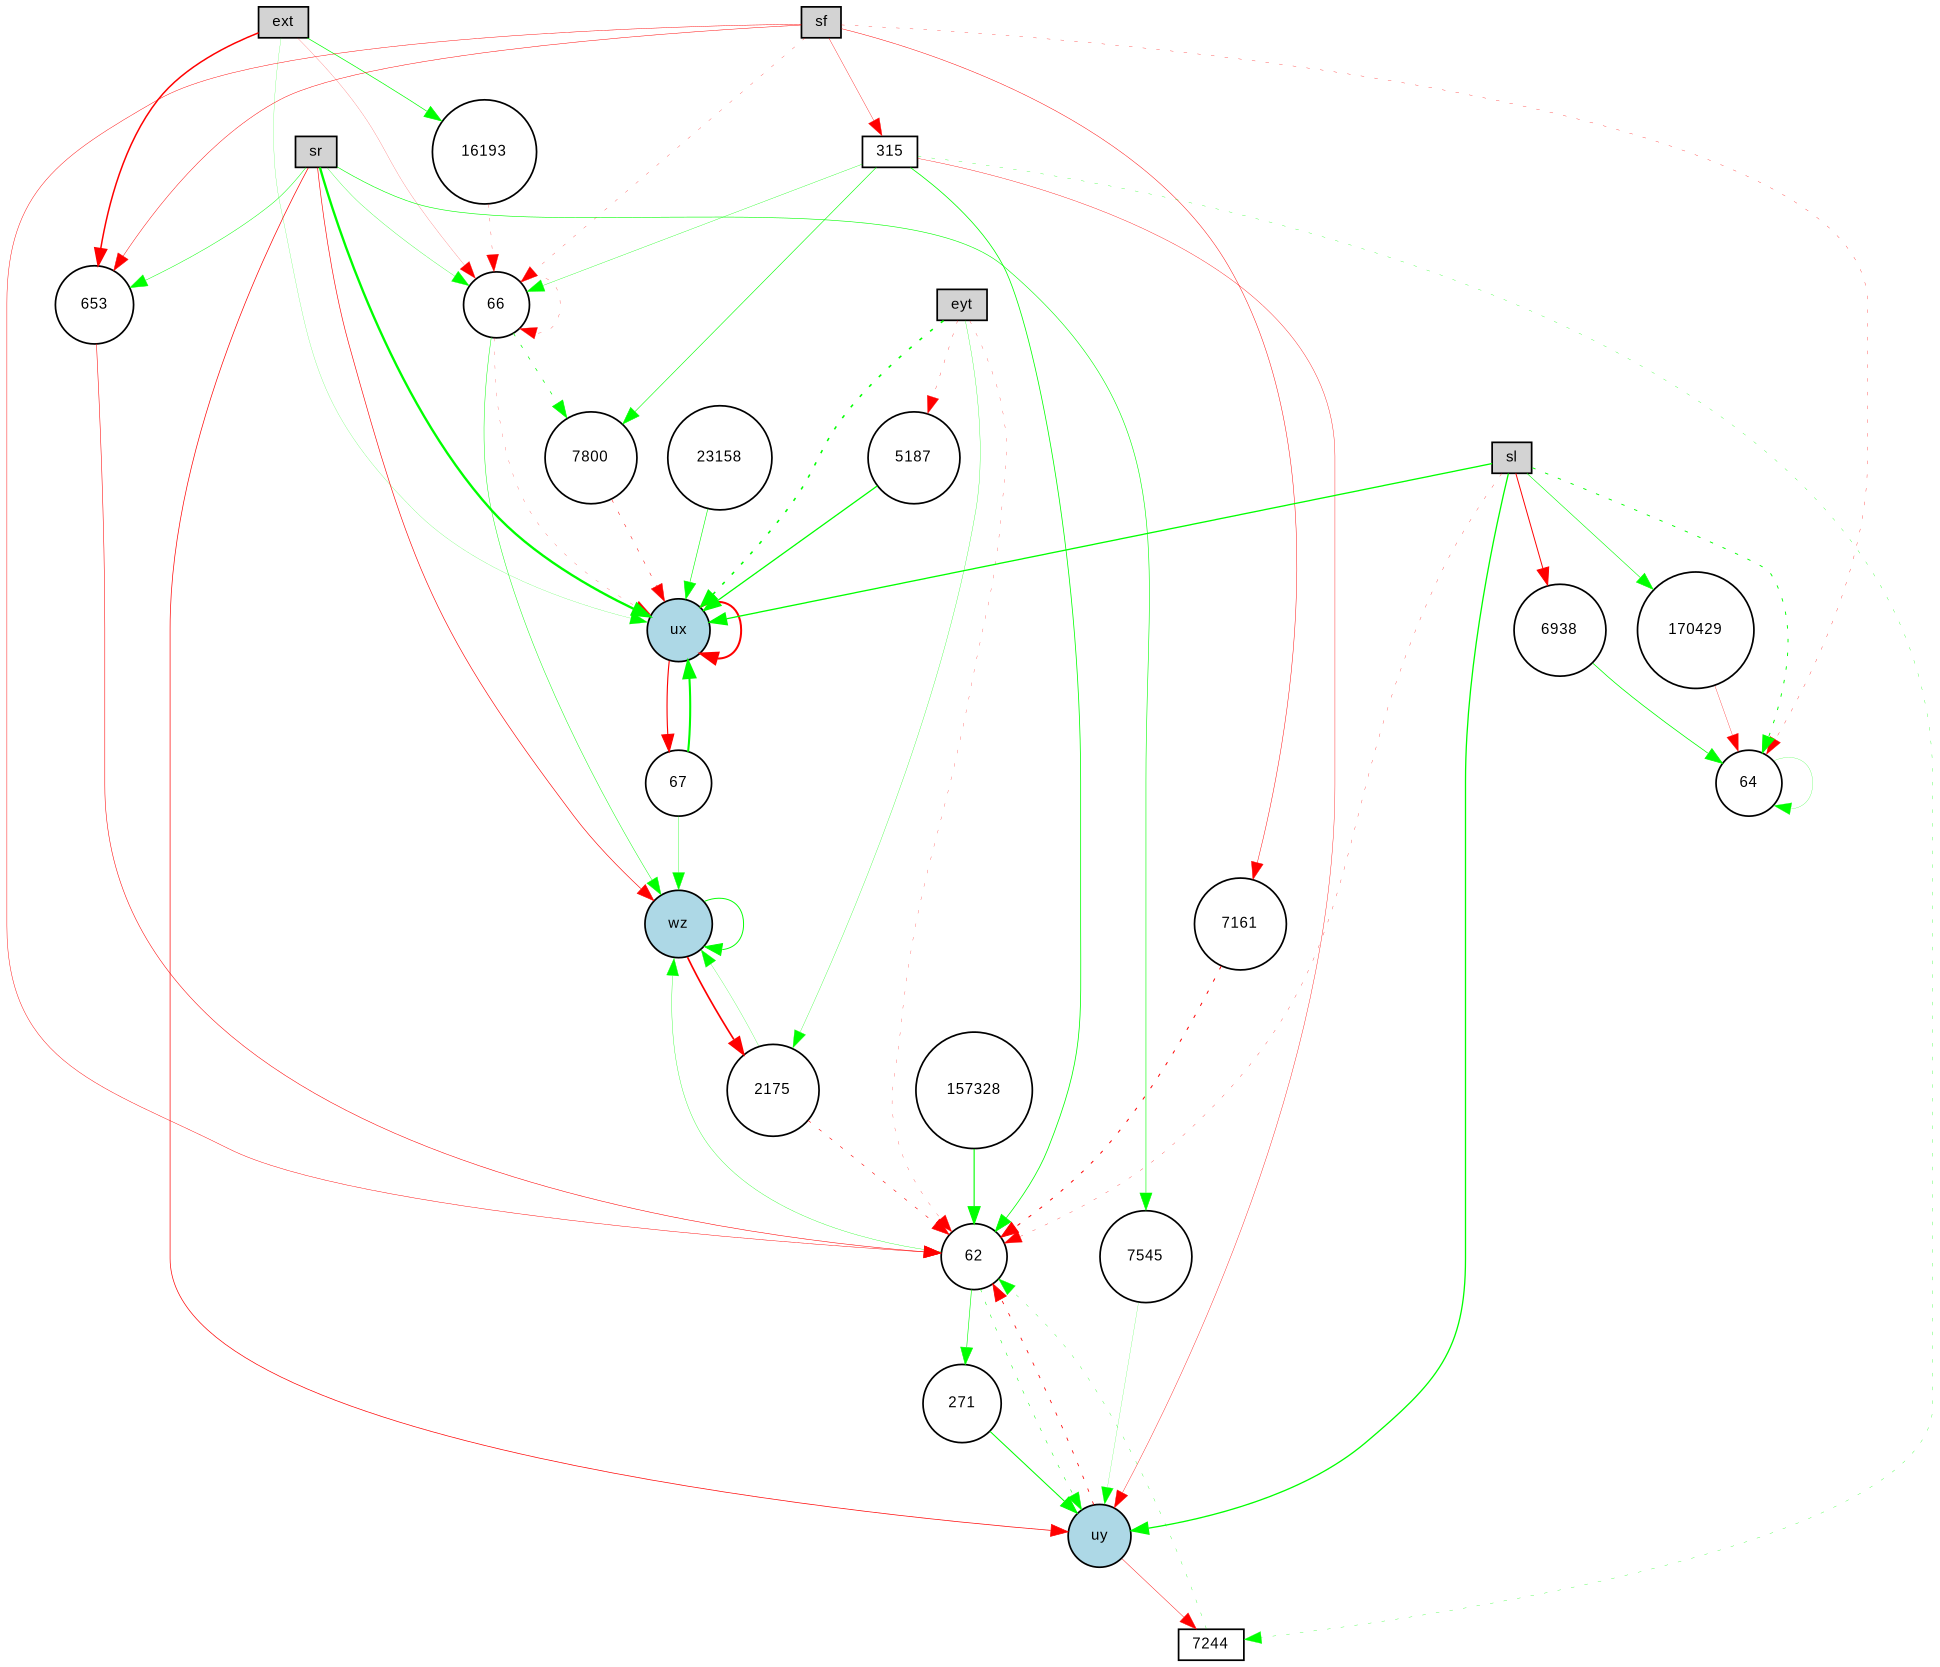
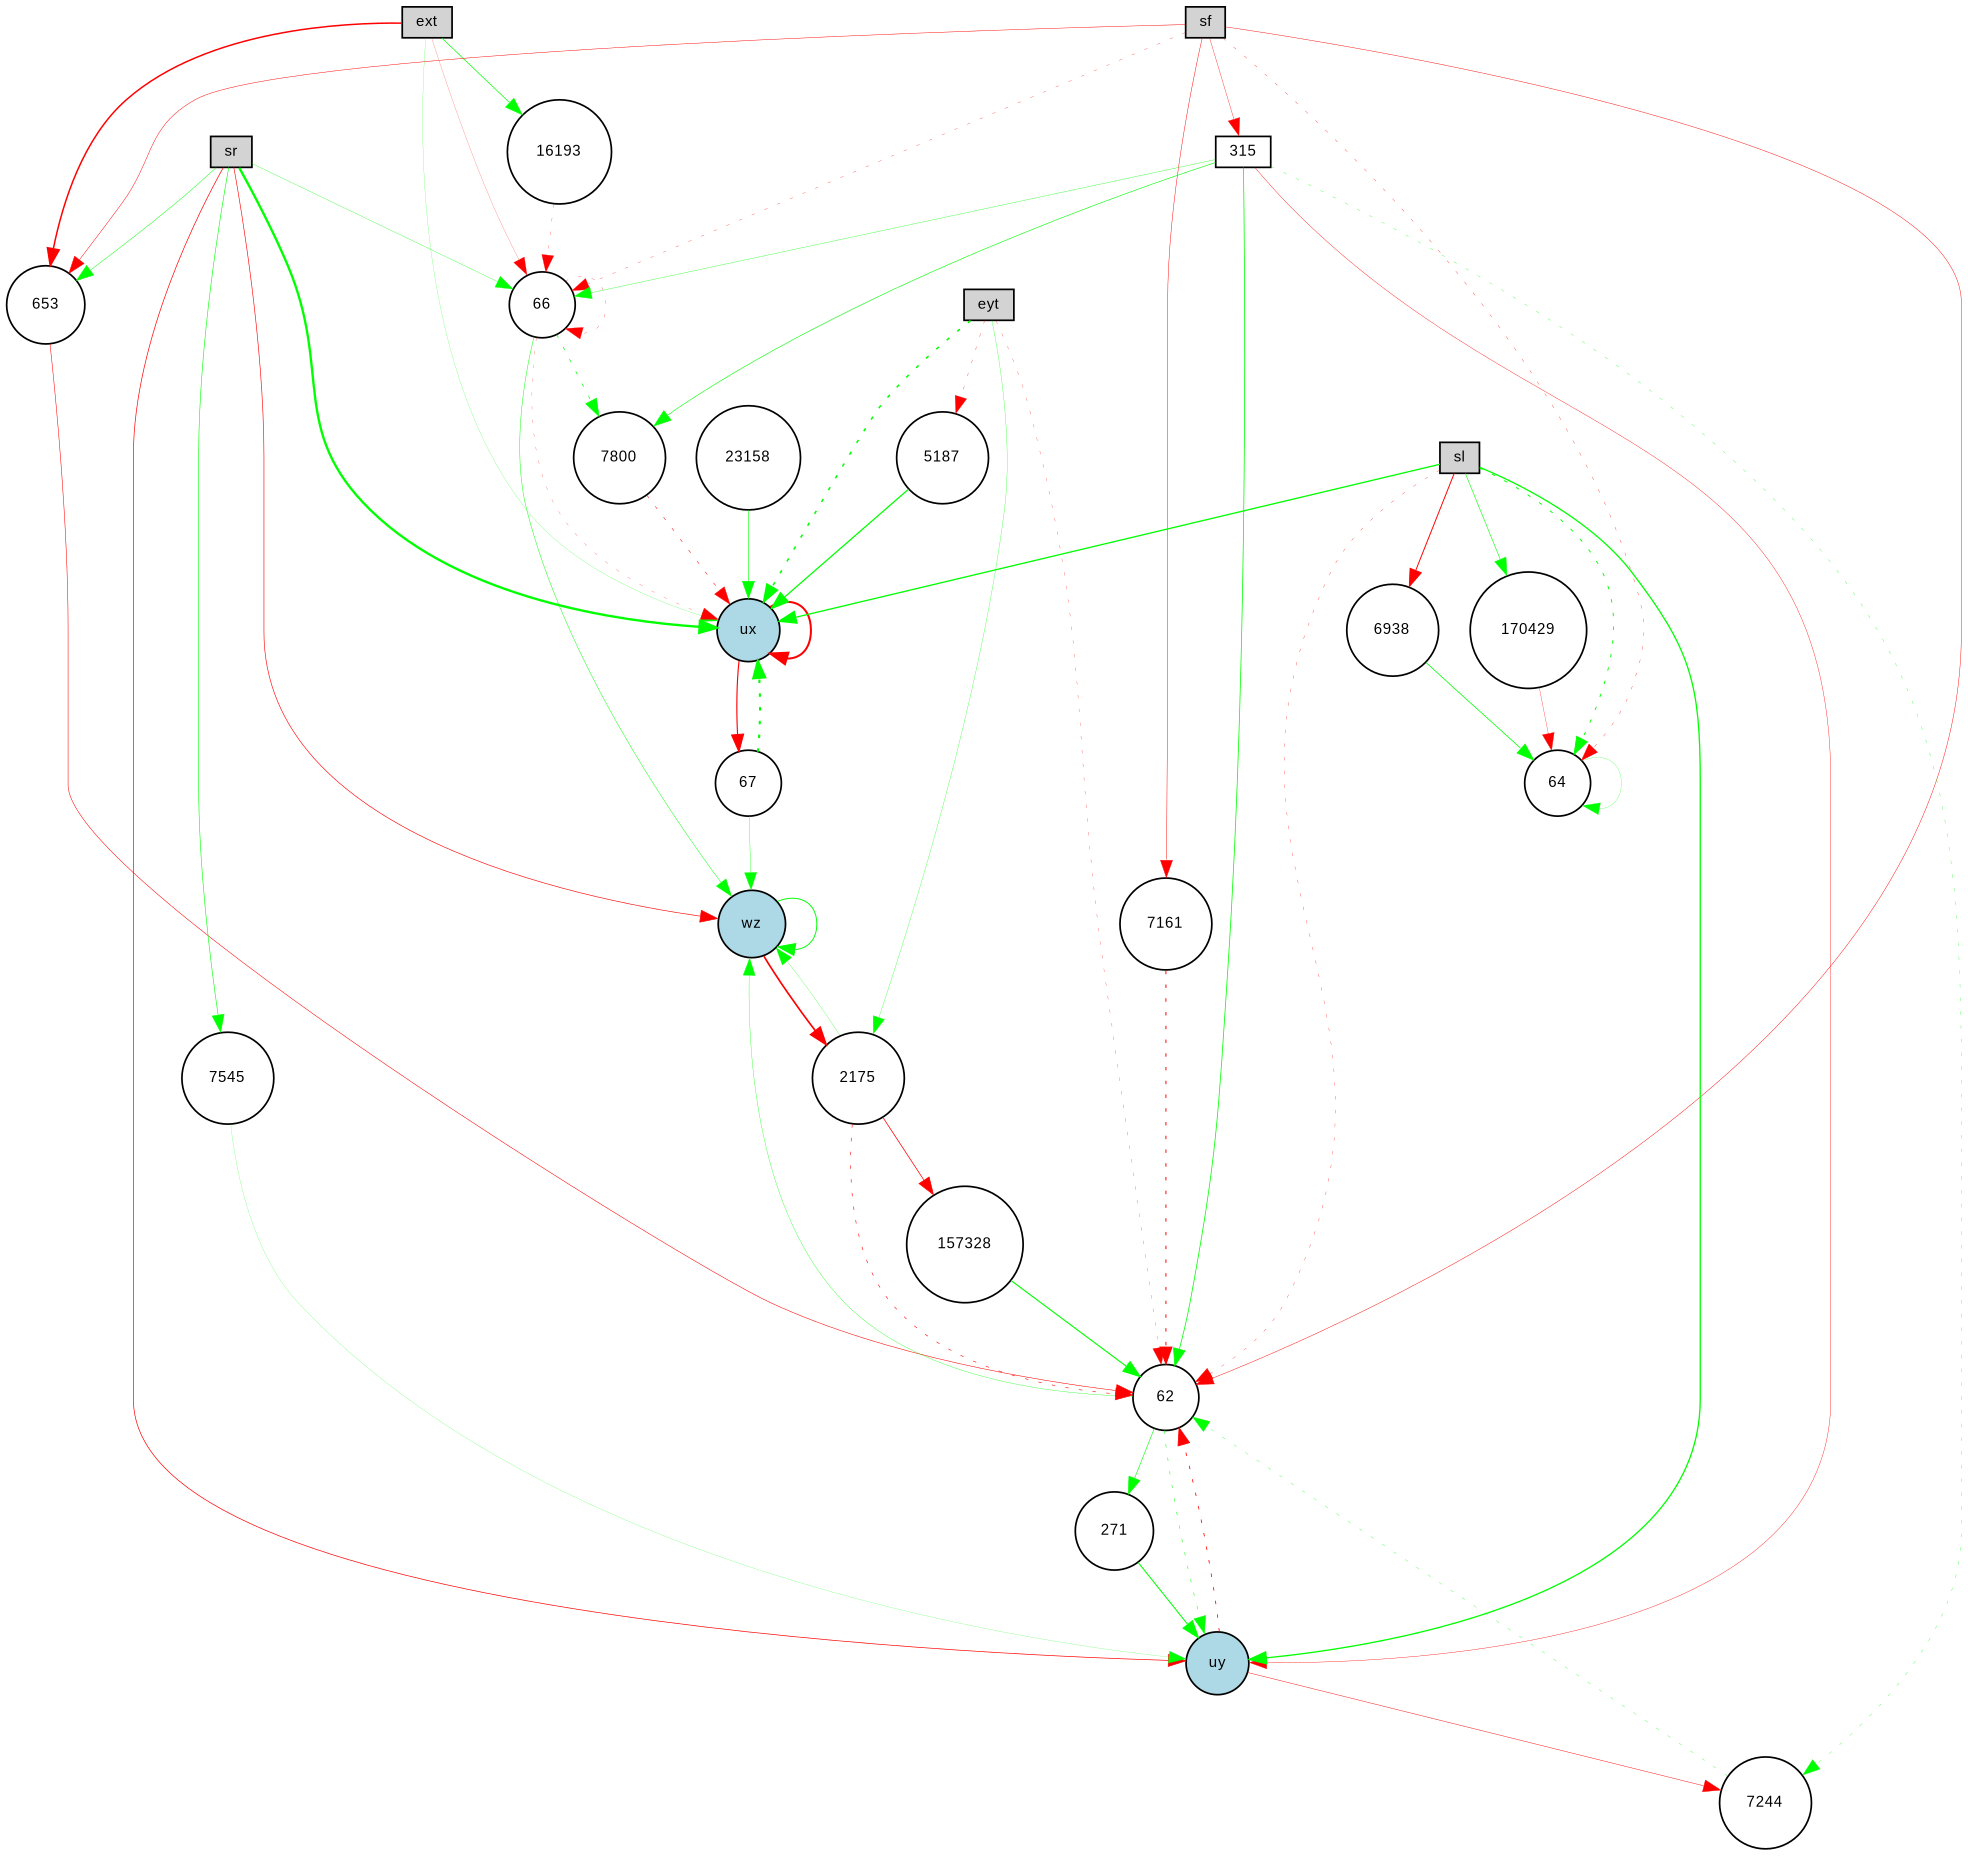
  digraph {
    fontname="Liberation Sans"
    node [fillcolor=white fontname="Liberation Sans" fontsize=9 shape=circle style=filled]
    edge [color=green fontname="Liberation Sans" style=solid]
    ext [fillcolor=lightgray height=0.2 shape=box width=0.2]
    ux [fillcolor=lightblue height=0.2 width=0.2]
    653 [height=0.2 width=0.2]
    16193 [height=0.2 width=0.2]
    66 [height=0.2 width=0.2]
    67 [height=0.2 width=0.2]
    n7 [height=0.2 label=62 width=0.2]
    wz [fillcolor=lightblue height=0.2 width=0.2]
    7800 [height=0.2 width=0.2]
    eyt [fillcolor=lightgray height=0.2 shape=box width=0.2]
    5187 [height=0.2 width=0.2]
    2175 [height=0.2 width=0.2]
    uy [fillcolor=lightblue height=0.2 width=0.2]
    271 [height=0.2 width=0.2]
    157328 [height=0.2 width=0.2]
    sf [fillcolor=lightgray height=0.2 shape=box width=0.2]
    315 [height=0.2 shape=box width=0.2]
    7161 [height=0.2 width=0.2]
    64 [height=0.2 width=0.2]
-   7244 [height=0.2 shape=box width=0.2]
+   7244 [height=0.2 width=0.2]
    sl [fillcolor=lightgray height=0.2 shape=box width=0.2]
    6938 [height=0.2 width=0.2]
    170429 [height=0.2 width=0.2]
    sr [fillcolor=lightgray height=0.2 shape=box width=0.2]
    7545 [height=0.2 width=0.2]
    23158 [height=0.2 width=0.2]
    ext -> ux [penwidth=0.11359205909190156]
    ext -> 653 [color=red penwidth=0.872336963494515]
    ext -> 16193 [penwidth=0.40008746872294143]
    ext -> 66 [color=red penwidth=0.10761049150798892]
    ux -> ux [color=red penwidth=1.1751952469018536]
    ux -> 67 [color=red penwidth=0.6515883248668916]
    653 -> n7 [color=red penwidth=0.30784228001827946]
    16193 -> 66 [color=red penwidth=0.1486210862583805 style=dotted]
    66 -> ux [color=red penwidth=0.12685499363199804 style=dotted]
    66 -> 66 [color=red penwidth=0.1501927876872789 style=dotted]
    66 -> wz [penwidth=0.26696163095569936]
    66 -> 7800 [penwidth=0.4002864602845295 style=dotted]
-   67 -> ux [penwidth=1.2051377123058542]
+   67 -> ux [penwidth=1.2051377123058542 style=dotted]
    67 -> wz [penwidth=0.2062461114150477]
    n7 -> wz [penwidth=0.19471081257078288]
    n7 -> uy [penwidth=0.2866974482993886 style=dotted]
    n7 -> 271 [penwidth=0.34469138604798616]
    wz -> wz [penwidth=0.5578715871762079]
    wz -> 2175 [color=red penwidth=0.9776073289181887]
    7800 -> ux [color=red penwidth=0.29116622285256644 style=dotted]
    eyt -> ux [penwidth=0.9004677144089104 style=dotted]
    eyt -> n7 [color=red penwidth=0.1451948735099058 style=dotted]
    eyt -> 5187 [color=red penwidth=0.17278617760074086 style=dotted]
    eyt -> 2175 [penwidth=0.17191433098625755]
    5187 -> ux [penwidth=0.736904081014692]
    2175 -> n7 [color=red penwidth=0.3386922657654843 style=dotted]
    2175 -> wz [penwidth=0.14483964217910422]
+   2175 -> 157328 [color=red penwidth=0.43021445168853756]
    uy -> n7 [color=red penwidth=0.46669728853994374 style=dotted]
    uy -> 7244 [color=red penwidth=0.2579514397384086]
    271 -> uy [penwidth=0.5969707634314141]
    157328 -> n7 [penwidth=0.6454175167082896]
    sf -> 653 [color=red penwidth=0.2695739101586655]
    sf -> 66 [color=red penwidth=0.15070195460061558 style=dotted]
    sf -> n7 [color=red penwidth=0.2572961069913665]
    sf -> 315 [color=red penwidth=0.20540131993062738]
    sf -> 7161 [color=red penwidth=0.2676674192901143]
    sf -> 64 [color=red penwidth=0.1793259619446096 style=dotted]
    315 -> 66 [penwidth=0.19790090093839233]
    315 -> n7 [penwidth=0.45072125757342096]
    315 -> 7800 [penwidth=0.34728034071637803]
    315 -> uy [color=red penwidth=0.2190906137268777]
    315 -> 7244 [penwidth=0.1768180380379315 style=dotted]
    7161 -> n7 [color=red penwidth=0.5686722033493752 style=dotted]
    64 -> 64 [penwidth=0.13413726119330655]
    7244 -> n7 [penwidth=0.17899687080958226 style=dotted]
    sl -> ux [penwidth=0.7590097366087077]
    sl -> n7 [color=red penwidth=0.16607550077527758 style=dotted]
    sl -> uy [penwidth=0.7543775674750699]
    sl -> 64 [penwidth=0.5381898496787471 style=dotted]
    sl -> 6938 [color=red penwidth=0.5649168966344539]
    sl -> 170429 [penwidth=0.3400980799384666]
    6938 -> 64 [penwidth=0.4438829615247344]
    170429 -> 64 [color=red penwidth=0.171633468158231]
    sr -> ux [penwidth=1.3620998109069102]
    sr -> 653 [penwidth=0.27664399280899427]
    sr -> 66 [penwidth=0.17950557077201085]
    sr -> wz [color=red penwidth=0.3613690703523309]
    sr -> uy [color=red penwidth=0.4017704677895698]
    sr -> 7545 [penwidth=0.3449039691067439]
    7545 -> uy [penwidth=0.1093251955291322]
    23158 -> ux [penwidth=0.3467856898764944]
  }
